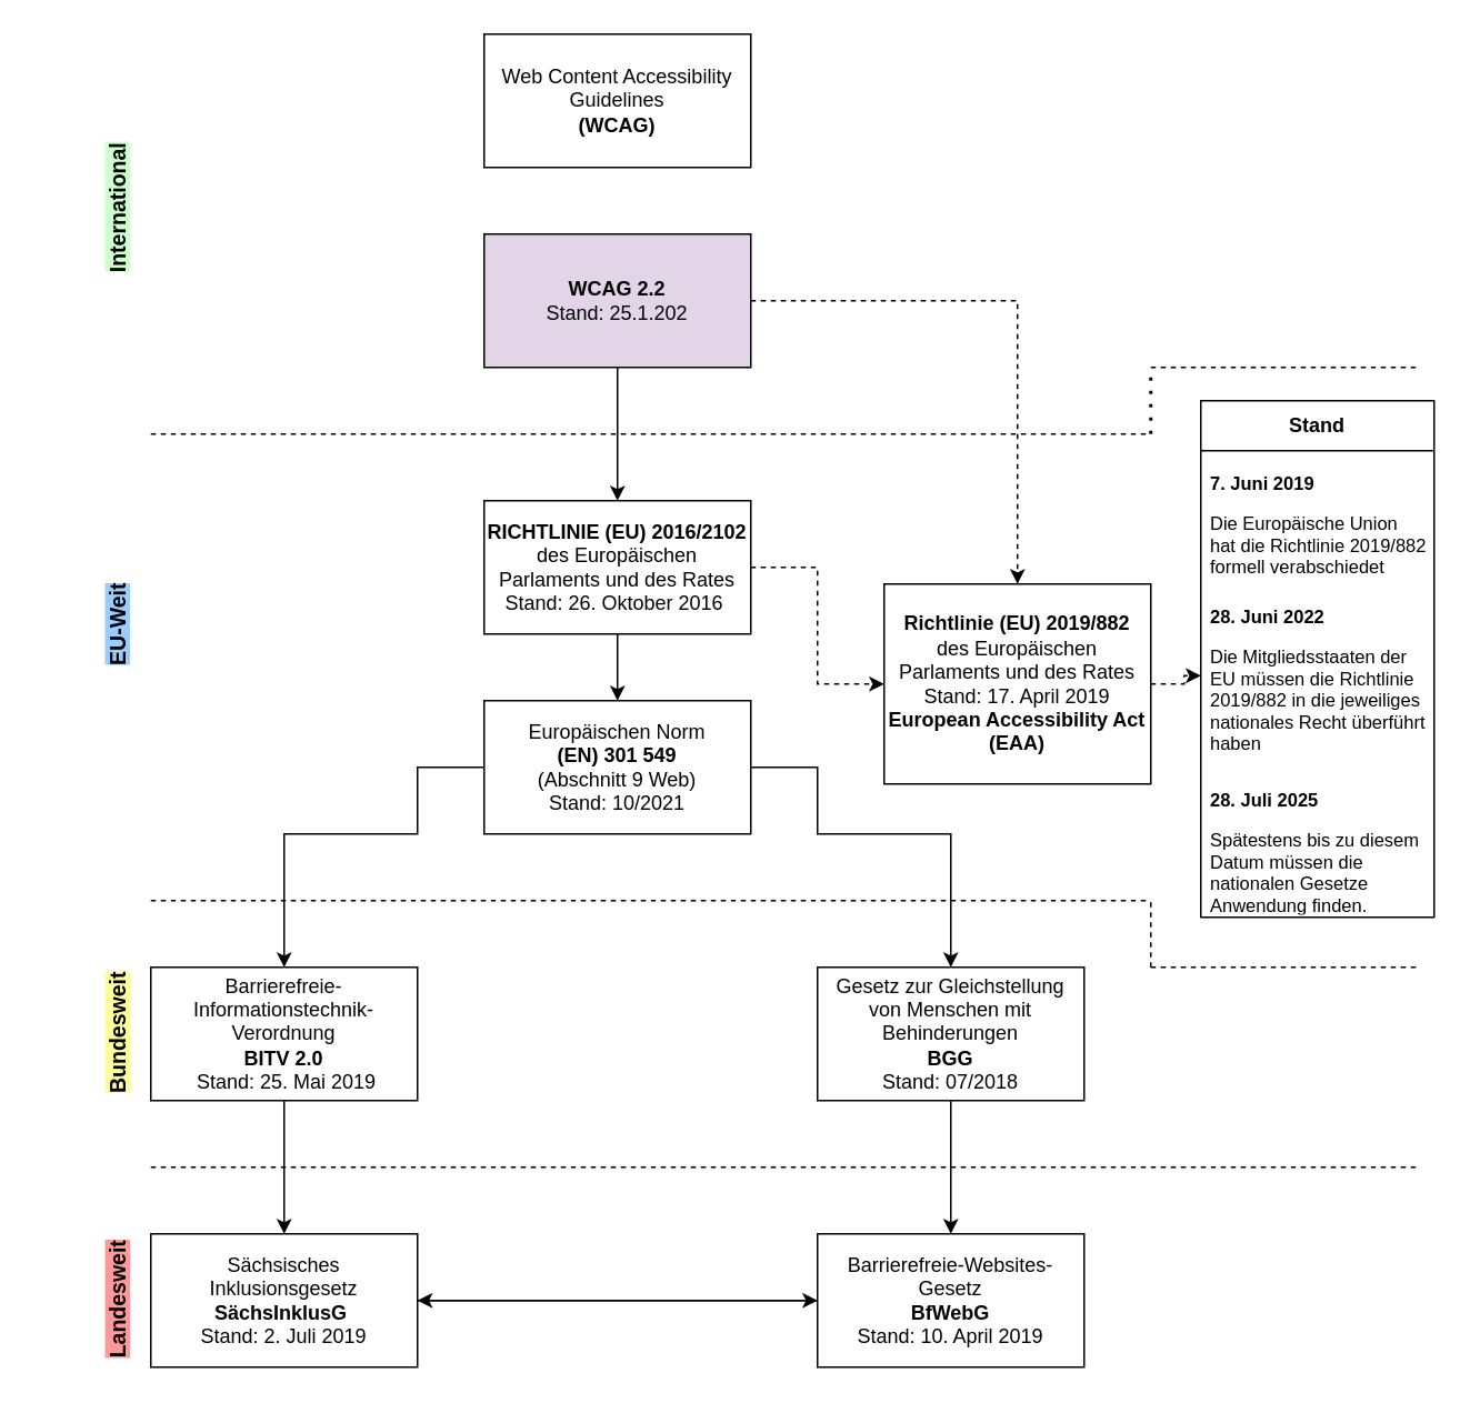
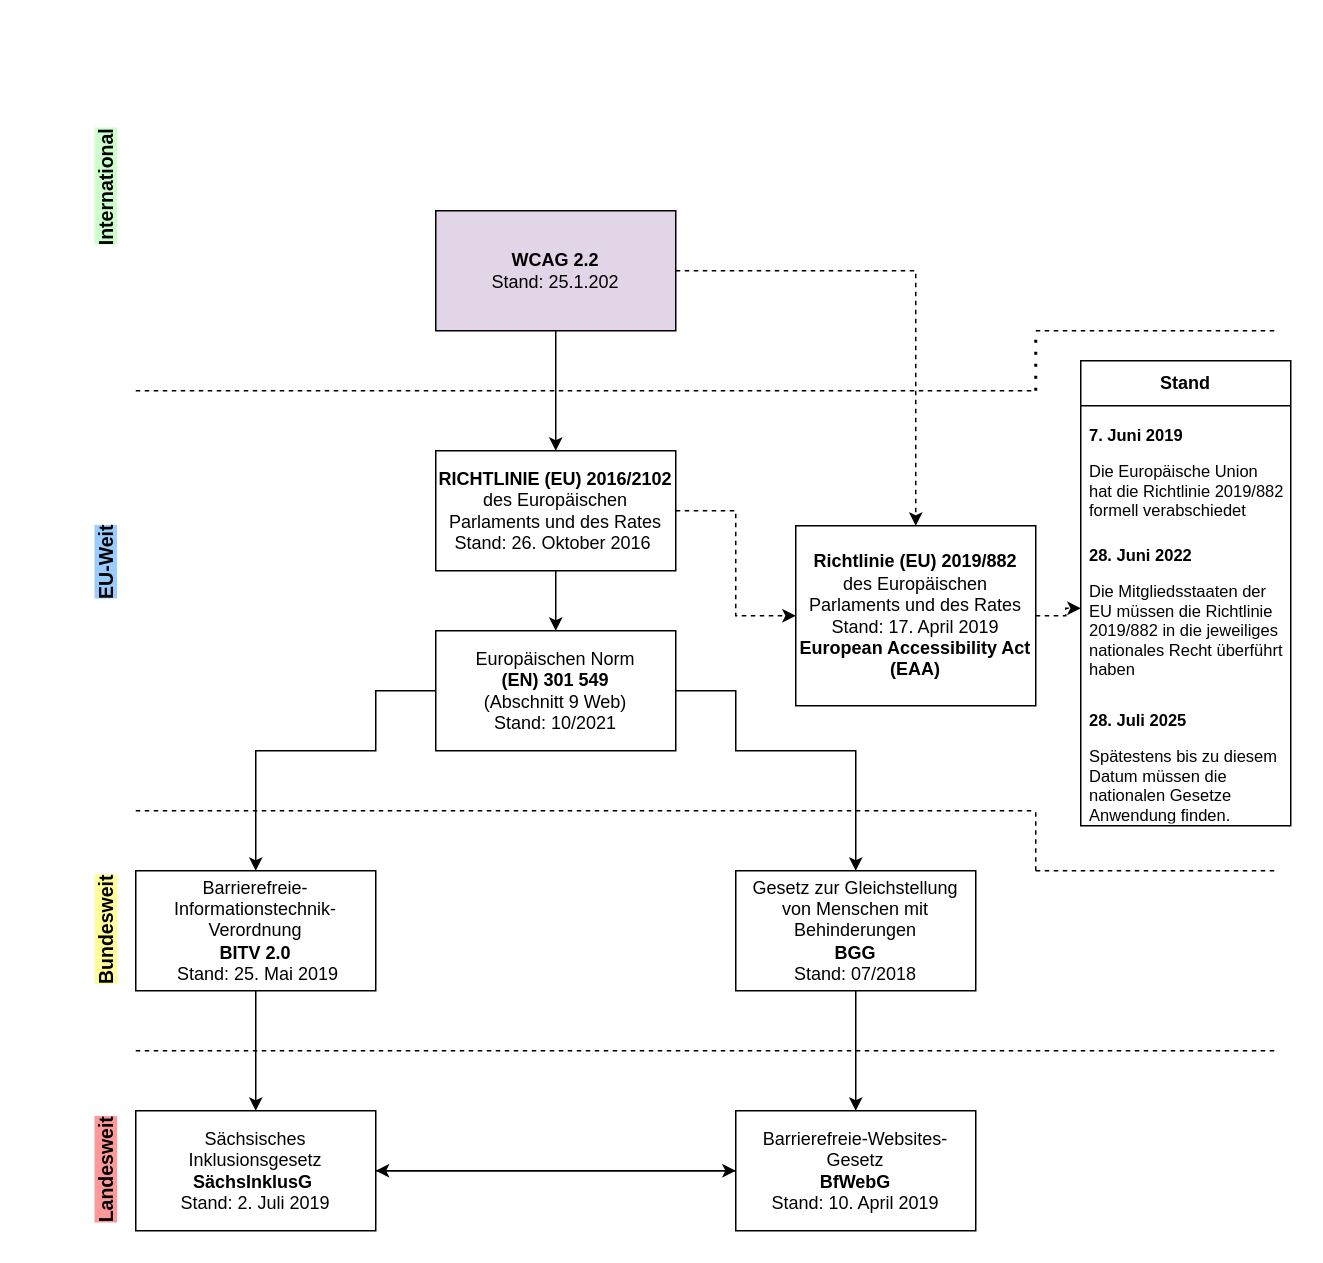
  <mxCell id="0" />
  <mxCell id="1" parent="0" />
- <mxCell id="2" value="Web Content Accessibility Guidelines&lt;br&gt;&lt;b&gt;(WCAG)&lt;/b&gt;" style="rounded=0;whiteSpace=wrap;html=1;" vertex="1" parent="1"><mxGeometry x="290" y="20" width="160" height="80" as="geometry" /></mxCell>
  <mxCell id="3" style="edgeStyle=orthogonalEdgeStyle;rounded=0;orthogonalLoop=1;jettySize=auto;html=1;entryX=0.5;entryY=0;entryDx=0;entryDy=0;fontSize=11;" edge="1" parent="1" source="5" target="8"><mxGeometry relative="1" as="geometry" /></mxCell>
  <mxCell id="4" style="edgeStyle=orthogonalEdgeStyle;rounded=0;orthogonalLoop=1;jettySize=auto;html=1;entryX=0.5;entryY=0;entryDx=0;entryDy=0;fontSize=11;dashed=1;" edge="1" parent="1" source="5" target="17"><mxGeometry relative="1" as="geometry" /></mxCell>
  <mxCell id="5" value="&lt;b&gt;WCAG 2.2&lt;/b&gt;&lt;br&gt;Stand: 25.1.202" style="rounded=0;whiteSpace=wrap;html=1;fillColor=#e1d5e7;" vertex="1" parent="1"><mxGeometry x="290" y="140" width="160" height="80" as="geometry" /></mxCell>
  <mxCell id="6" style="edgeStyle=orthogonalEdgeStyle;rounded=0;orthogonalLoop=1;jettySize=auto;html=1;fontSize=11;" edge="1" parent="1" source="8" target="11"><mxGeometry relative="1" as="geometry" /></mxCell>
  <mxCell id="7" style="edgeStyle=orthogonalEdgeStyle;rounded=0;orthogonalLoop=1;jettySize=auto;html=1;entryX=0;entryY=0.5;entryDx=0;entryDy=0;dashed=1;fontSize=11;" edge="1" parent="1" source="8" target="17"><mxGeometry relative="1" as="geometry" /></mxCell>
  <mxCell id="8" value="&lt;b&gt;RICHTLINIE (EU) 2016/2102&lt;br&gt;&lt;/b&gt;des Europäischen Parlaments und des Rates&lt;br&gt;Stand: 26. Oktober 2016&amp;nbsp;" style="rounded=0;whiteSpace=wrap;html=1;" vertex="1" parent="1"><mxGeometry x="290" y="300" width="160" height="80" as="geometry" /></mxCell>
  <mxCell id="9" style="edgeStyle=orthogonalEdgeStyle;rounded=0;orthogonalLoop=1;jettySize=auto;html=1;entryX=0.5;entryY=0;entryDx=0;entryDy=0;fontSize=11;" edge="1" parent="1" source="11" target="13"><mxGeometry relative="1" as="geometry"><Array as="points"><mxPoint x="250" y="460" /><mxPoint x="250" y="500" /><mxPoint x="170" y="500" /></Array></mxGeometry></mxCell>
  <mxCell id="10" style="edgeStyle=orthogonalEdgeStyle;rounded=0;orthogonalLoop=1;jettySize=auto;html=1;entryX=0.5;entryY=0;entryDx=0;entryDy=0;fontSize=11;" edge="1" parent="1" source="11" target="15"><mxGeometry relative="1" as="geometry"><Array as="points"><mxPoint x="490" y="460" /><mxPoint x="490" y="500" /><mxPoint x="570" y="500" /></Array></mxGeometry></mxCell>
  <mxCell id="11" value="Europäischen Norm &lt;br&gt;&lt;b&gt;(EN) 301 549 &lt;/b&gt;&lt;br&gt;(Abschnitt 9 Web)&lt;br&gt;Stand: 10/2021" style="rounded=0;whiteSpace=wrap;html=1;" vertex="1" parent="1"><mxGeometry x="290" y="420" width="160" height="80" as="geometry" /></mxCell>
  <mxCell id="12" style="edgeStyle=orthogonalEdgeStyle;rounded=0;orthogonalLoop=1;jettySize=auto;html=1;entryX=0.5;entryY=0;entryDx=0;entryDy=0;fontSize=11;" edge="1" parent="1" source="13" target="22"><mxGeometry relative="1" as="geometry" /></mxCell>
  <mxCell id="13" value="Barrierefreie-Informationstechnik-Verordnung &lt;br&gt;&lt;b&gt;BITV 2.0&lt;br&gt;&lt;/b&gt;&amp;nbsp;Stand: 25. Mai 2019" style="rounded=0;whiteSpace=wrap;html=1;" vertex="1" parent="1"><mxGeometry x="90" y="580" width="160" height="80" as="geometry" /></mxCell>
  <mxCell id="14" style="edgeStyle=orthogonalEdgeStyle;rounded=0;orthogonalLoop=1;jettySize=auto;html=1;entryX=0.5;entryY=0;entryDx=0;entryDy=0;fontSize=11;" edge="1" parent="1" source="15" target="24"><mxGeometry relative="1" as="geometry" /></mxCell>
  <mxCell id="15" value="Gesetz zur Gleichstellung von Menschen mit Behinderungen&lt;br&gt;&lt;b&gt;BGG&lt;/b&gt;&lt;br&gt;Stand: 07/2018" style="rounded=0;whiteSpace=wrap;html=1;" vertex="1" parent="1"><mxGeometry x="490" y="580" width="160" height="80" as="geometry" /></mxCell>
  <mxCell id="16" style="edgeStyle=orthogonalEdgeStyle;rounded=0;orthogonalLoop=1;jettySize=auto;html=1;dashed=1;fontSize=11;" edge="1" parent="1" source="17" target="27"><mxGeometry relative="1" as="geometry" /></mxCell>
  <mxCell id="17" value="&lt;b&gt;Richtlinie (EU) 2019/882&lt;/b&gt; des Europäischen Parlaments und des Rates Stand: 17. April 2019&lt;br&gt;&lt;b&gt;European Accessibility Act (EAA)&lt;/b&gt;" style="rounded=0;whiteSpace=wrap;html=1;" vertex="1" parent="1"><mxGeometry x="530" y="350" width="160" height="120" as="geometry" /></mxCell>
  <mxCell id="18" value="" style="endArrow=none;dashed=1;html=1;rounded=0;" edge="1" parent="1"><mxGeometry width="50" height="50" relative="1" as="geometry"><mxPoint x="90" y="260" as="sourcePoint" /><mxPoint x="690" y="260" as="targetPoint" /></mxGeometry></mxCell>
  <mxCell id="19" value="" style="endArrow=none;dashed=1;html=1;rounded=0;" edge="1" parent="1"><mxGeometry width="50" height="50" relative="1" as="geometry"><mxPoint x="90" y="540" as="sourcePoint" /><mxPoint x="690" y="540" as="targetPoint" /></mxGeometry></mxCell>
  <mxCell id="20" value="" style="endArrow=none;dashed=1;html=1;rounded=0;" edge="1" parent="1"><mxGeometry width="50" height="50" relative="1" as="geometry"><mxPoint x="90" y="700" as="sourcePoint" /><mxPoint x="850" y="700" as="targetPoint" /></mxGeometry></mxCell>
  <mxCell id="21" style="edgeStyle=orthogonalEdgeStyle;rounded=0;orthogonalLoop=1;jettySize=auto;html=1;entryX=0;entryY=0.5;entryDx=0;entryDy=0;fontSize=11;" edge="1" parent="1" source="22" target="24"><mxGeometry relative="1" as="geometry" /></mxCell>
  <mxCell id="22" value="Sächsisches Inklusionsgesetz&lt;br&gt;&lt;b&gt;SächsInklusG&amp;nbsp;&lt;/b&gt;&lt;br&gt;Stand: 2. Juli 2019" style="rounded=0;whiteSpace=wrap;html=1;" vertex="1" parent="1"><mxGeometry x="90" y="740" width="160" height="80" as="geometry" /></mxCell>
  <mxCell id="23" style="edgeStyle=orthogonalEdgeStyle;rounded=0;orthogonalLoop=1;jettySize=auto;html=1;entryX=1;entryY=0.5;entryDx=0;entryDy=0;fontSize=11;" edge="1" parent="1" source="24" target="22"><mxGeometry relative="1" as="geometry" /></mxCell>
  <mxCell id="24" value="Barrierefreie-Websites-Gesetz &lt;br&gt;&lt;b&gt;BfWebG&lt;/b&gt;&lt;br&gt;Stand: 10. April 2019" style="rounded=0;whiteSpace=wrap;html=1;" vertex="1" parent="1"><mxGeometry x="490" y="740" width="160" height="80" as="geometry" /></mxCell>
  <mxCell id="25" value="&lt;b&gt;Stand&lt;/b&gt;" style="swimlane;fontStyle=0;childLayout=stackLayout;horizontal=1;startSize=30;horizontalStack=0;resizeParent=1;resizeParentMax=0;resizeLast=0;collapsible=1;marginBottom=0;whiteSpace=wrap;html=1;" vertex="1" parent="1"><mxGeometry x="720" y="240" width="140" height="310" as="geometry" /></mxCell>
  <mxCell id="26" value="&lt;p style=&quot;font-size: 11px;&quot; class=&quot;MsoNormal&quot;&gt;&lt;b style=&quot;&quot;&gt;&lt;font style=&quot;font-size: 11px;&quot;&gt;7. Juni 2019&lt;/font&gt;&lt;/b&gt;&lt;/p&gt;&lt;p style=&quot;font-size: 11px;&quot; class=&quot;MsoNormal&quot;&gt;&lt;font style=&quot;font-size: 11px;&quot;&gt;Die Europäische Union hat die Richtlinie 2019/882 formell verabschiedet&lt;/font&gt;&lt;/p&gt;" style="text;strokeColor=none;fillColor=none;align=left;verticalAlign=middle;spacingLeft=4;spacingRight=4;overflow=hidden;points=[[0,0.5],[1,0.5]];portConstraint=eastwest;rotatable=0;whiteSpace=wrap;html=1;" vertex="1" parent="25"><mxGeometry y="30" width="140" height="80" as="geometry" /></mxCell>
  <mxCell id="27" value="&lt;p style=&quot;font-size: 11px;&quot; class=&quot;MsoNormal&quot;&gt;&lt;b style=&quot;&quot;&gt;&lt;font style=&quot;font-size: 11px;&quot;&gt;28. Juni 2022&lt;/font&gt;&lt;/b&gt;&lt;/p&gt;&lt;p style=&quot;font-size: 11px;&quot; class=&quot;MsoNormal&quot;&gt;&lt;font style=&quot;font-size: 11px;&quot;&gt;Die Mitgliedsstaaten der EU müssen die Richtlinie 2019/882 in die jeweiliges nationales Recht überführt haben&lt;/font&gt;&lt;/p&gt;" style="text;strokeColor=none;fillColor=none;align=left;verticalAlign=middle;spacingLeft=4;spacingRight=4;overflow=hidden;points=[[0,0.5],[1,0.5]];portConstraint=eastwest;rotatable=0;whiteSpace=wrap;html=1;" vertex="1" parent="25"><mxGeometry y="110" width="140" height="110" as="geometry" /></mxCell>
  <mxCell id="28" value="&lt;p style=&quot;font-size: 11px;&quot; class=&quot;MsoNormal&quot;&gt;&lt;b style=&quot;&quot;&gt;&lt;font style=&quot;font-size: 11px;&quot;&gt;28. Juli 2025&lt;/font&gt;&lt;/b&gt;&lt;/p&gt;&lt;p style=&quot;font-size: 11px;&quot; class=&quot;MsoNormal&quot;&gt;&lt;font style=&quot;font-size: 11px;&quot;&gt;Spätestens bis zu diesem Datum müssen die nationalen Gesetze&lt;br&gt;Anwendung finden.&lt;/font&gt;&lt;/p&gt;" style="text;strokeColor=none;fillColor=none;align=left;verticalAlign=middle;spacingLeft=4;spacingRight=4;overflow=hidden;points=[[0,0.5],[1,0.5]];portConstraint=eastwest;rotatable=0;whiteSpace=wrap;html=1;" vertex="1" parent="25"><mxGeometry y="220" width="140" height="90" as="geometry" /></mxCell>
  <mxCell id="29" value="" style="endArrow=none;dashed=1;html=1;dashPattern=1 3;strokeWidth=2;rounded=0;fontSize=11;" edge="1" parent="1"><mxGeometry width="50" height="50" relative="1" as="geometry"><mxPoint x="690" y="260" as="sourcePoint" /><mxPoint x="690" y="220" as="targetPoint" /></mxGeometry></mxCell>
  <mxCell id="30" value="" style="endArrow=none;dashed=1;html=1;rounded=0;fontSize=11;" edge="1" parent="1"><mxGeometry width="50" height="50" relative="1" as="geometry"><mxPoint x="690" y="580" as="sourcePoint" /><mxPoint x="690" y="540" as="targetPoint" /></mxGeometry></mxCell>
  <mxCell id="31" value="" style="endArrow=none;dashed=1;html=1;rounded=0;fontSize=11;" edge="1" parent="1"><mxGeometry width="50" height="50" relative="1" as="geometry"><mxPoint x="690" y="580" as="sourcePoint" /><mxPoint x="850" y="580" as="targetPoint" /></mxGeometry></mxCell>
  <mxCell id="32" value="" style="endArrow=none;dashed=1;html=1;rounded=0;fontSize=11;" edge="1" parent="1"><mxGeometry width="50" height="50" relative="1" as="geometry"><mxPoint x="690" y="220" as="sourcePoint" /><mxPoint x="850" y="220" as="targetPoint" /></mxGeometry></mxCell>
  <mxCell id="33" value="&lt;b&gt;&lt;font style=&quot;font-size: 13px; background-color: rgb(204, 255, 204);&quot;&gt;International&lt;/font&gt;&lt;/b&gt;" style="text;html=1;align=center;verticalAlign=middle;resizable=0;points=[];autosize=1;strokeColor=none;fillColor=none;fontSize=11;rotation=-90;" vertex="1" parent="1"><mxGeometry x="20" y="110" width="100" height="30" as="geometry" /></mxCell>
  <mxCell id="34" value="&lt;b&gt;&lt;font style=&quot;font-size: 13px; background-color: rgb(153, 204, 255);&quot;&gt;EU-Weit&lt;/font&gt;&lt;/b&gt;" style="text;html=1;align=center;verticalAlign=middle;resizable=0;points=[];autosize=1;strokeColor=none;fillColor=none;fontSize=11;rotation=-90;" vertex="1" parent="1"><mxGeometry x="35" y="360" width="70" height="30" as="geometry" /></mxCell>
  <mxCell id="35" value="&lt;b&gt;&lt;font style=&quot;font-size: 13px; background-color: rgb(255, 255, 153);&quot;&gt;Bundesweit&lt;/font&gt;&lt;/b&gt;" style="text;html=1;align=center;verticalAlign=middle;resizable=0;points=[];autosize=1;strokeColor=none;fillColor=none;fontSize=11;rotation=-90;" vertex="1" parent="1"><mxGeometry x="20" y="605" width="100" height="30" as="geometry" /></mxCell>
  <mxCell id="36" value="&lt;b&gt;&lt;font style=&quot;font-size: 13px;&quot;&gt;&lt;span style=&quot;background-color: rgb(255, 153, 153);&quot;&gt;Landesweit&lt;/span&gt;&lt;br&gt;&lt;/font&gt;&lt;/b&gt;" style="text;html=1;align=center;verticalAlign=middle;resizable=0;points=[];autosize=1;strokeColor=none;fillColor=none;fontSize=11;rotation=-90;" vertex="1" parent="1"><mxGeometry x="25" y="765" width="90" height="30" as="geometry" /></mxCell>
